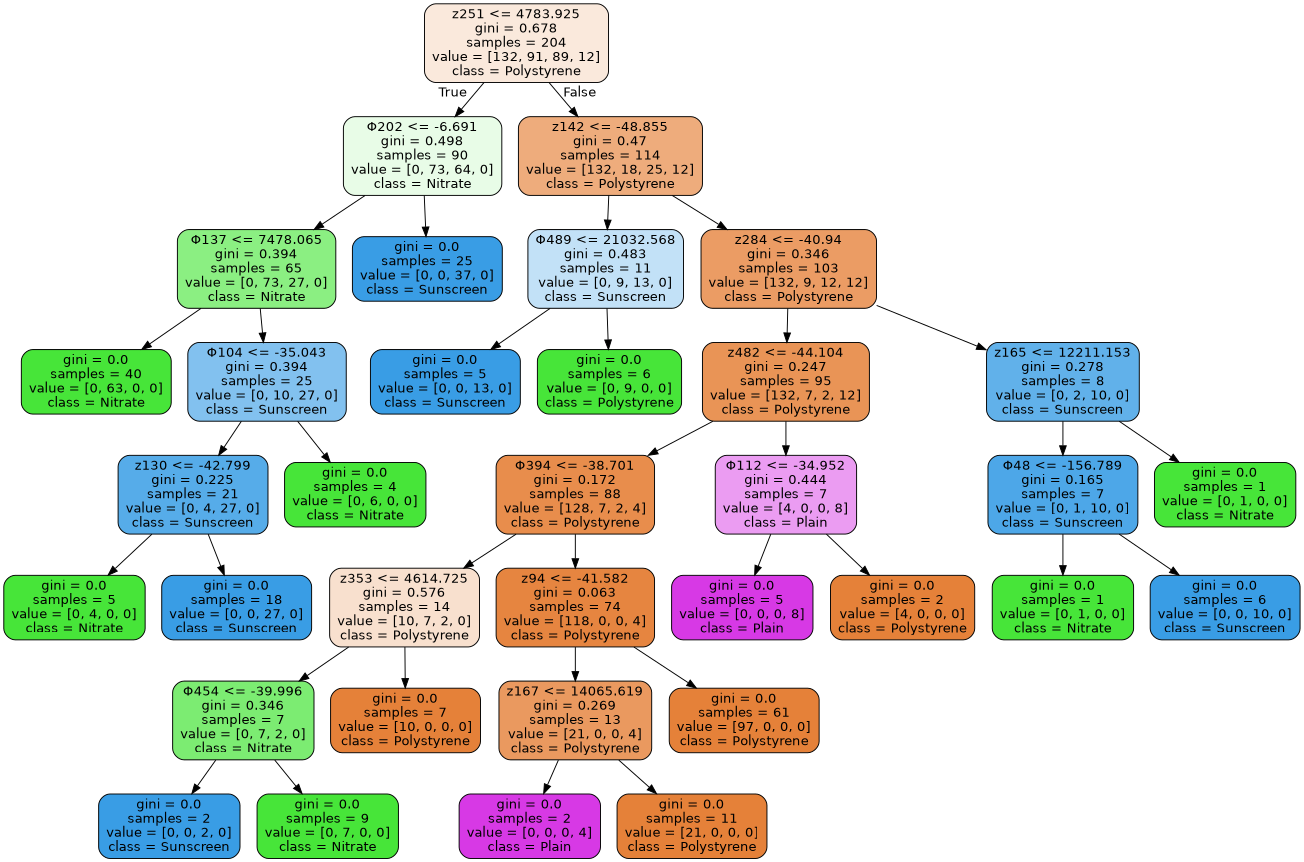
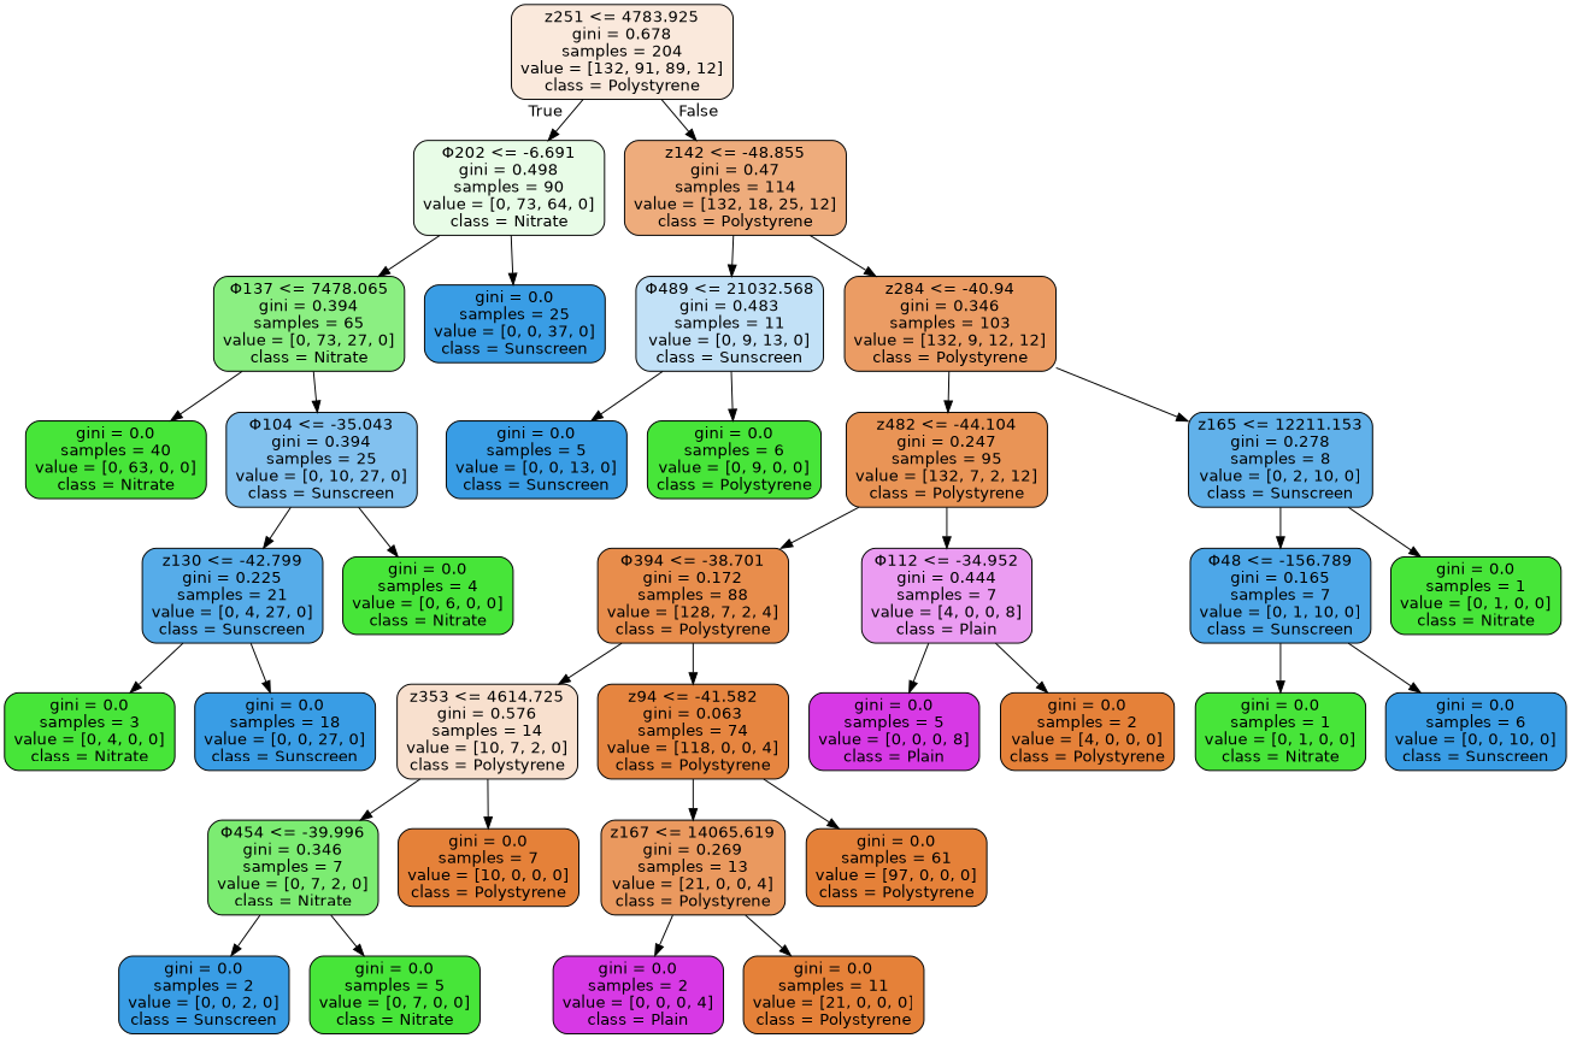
  digraph {
    node [color=black fillcolor="#47e539" fontname=helvetica shape=box style="filled, rounded"]
    edge [fontname=helvetica]
    n1 [fillcolor="#fae9dc" label="z251 <= 4783.925\ngini = 0.678\nsamples = 204\nvalue = [132, 91, 89, 12]\nclass = Polystyrene"]
    n2 [fillcolor="#e8fce7" label="Φ202 <= -6.691\ngini = 0.498\nsamples = 90\nvalue = [0, 73, 64, 0]\nclass = Nitrate"]
    n3 [fillcolor="#eeac7c" label="z142 <= -48.855\ngini = 0.47\nsamples = 114\nvalue = [132, 18, 25, 12]\nclass = Polystyrene"]
    n4 [fillcolor="#8bef82" label="Φ137 <= 7478.065\ngini = 0.394\nsamples = 65\nvalue = [0, 73, 27, 0]\nclass = Nitrate"]
    n5 [fillcolor="#399de5" label="gini = 0.0\nsamples = 25\nvalue = [0, 0, 37, 0]\nclass = Sunscreen"]
    n6 [fillcolor="#c2e1f7" label="Φ489 <= 21032.568\ngini = 0.483\nsamples = 11\nvalue = [0, 9, 13, 0]\nclass = Sunscreen"]
    n7 [fillcolor="#eb9c64" label="z284 <= -40.94\ngini = 0.346\nsamples = 103\nvalue = [132, 9, 12, 12]\nclass = Polystyrene"]
    n8 [label="gini = 0.0\nsamples = 40\nvalue = [0, 63, 0, 0]\nclass = Nitrate"]
    n9 [fillcolor="#82c1ef" label="Φ104 <= -35.043\ngini = 0.394\nsamples = 25\nvalue = [0, 10, 27, 0]\nclass = Sunscreen"]
    n10 [fillcolor="#56ace9" label="z130 <= -42.799\ngini = 0.225\nsamples = 21\nvalue = [0, 4, 27, 0]\nclass = Sunscreen"]
    n11 [label="gini = 0.0\nsamples = 4\nvalue = [0, 6, 0, 0]\nclass = Nitrate"]
-   n12 [label="gini = 0.0\nsamples = 5\nvalue = [0, 4, 0, 0]\nclass = Nitrate"]
+   n12 [label="gini = 0.0\nsamples = 3\nvalue = [0, 4, 0, 0]\nclass = Nitrate"]
    n13 [fillcolor="#399de5" label="gini = 0.0\nsamples = 18\nvalue = [0, 0, 27, 0]\nclass = Sunscreen"]
    n14 [fillcolor="#399de5" label="gini = 0.0\nsamples = 5\nvalue = [0, 0, 13, 0]\nclass = Sunscreen"]
    n15 [label="gini = 0.0\nsamples = 6\nvalue = [0, 9, 0, 0]\nclass = Polystyrene"]
    n16 [fillcolor="#e99456" label="z482 <= -44.104\ngini = 0.247\nsamples = 95\nvalue = [132, 7, 2, 12]\nclass = Polystyrene"]
    n17 [fillcolor="#61b1ea" label="z165 <= 12211.153\ngini = 0.278\nsamples = 8\nvalue = [0, 2, 10, 0]\nclass = Sunscreen"]
    n18 [fillcolor="#e88d4c" label="Φ394 <= -38.701\ngini = 0.172\nsamples = 88\nvalue = [128, 7, 2, 4]\nclass = Polystyrene"]
    n19 [fillcolor="#eb9cf2" label="Φ112 <= -34.952\ngini = 0.444\nsamples = 7\nvalue = [4, 0, 0, 8]\nclass = Plain"]
    n20 [fillcolor="#4da7e8" label="Φ48 <= -156.789\ngini = 0.165\nsamples = 7\nvalue = [0, 1, 10, 0]\nclass = Sunscreen"]
    n21 [label="gini = 0.0\nsamples = 1\nvalue = [0, 1, 0, 0]\nclass = Nitrate"]
    n22 [fillcolor="#f8e0ce" label="z353 <= 4614.725\ngini = 0.576\nsamples = 14\nvalue = [10, 7, 2, 0]\nclass = Polystyrene"]
    n23 [fillcolor="#e68540" label="z94 <= -41.582\ngini = 0.063\nsamples = 74\nvalue = [118, 0, 0, 4]\nclass = Polystyrene"]
    n24 [fillcolor="#d739e5" label="gini = 0.0\nsamples = 5\nvalue = [0, 0, 0, 8]\nclass = Plain"]
    n25 [fillcolor="#e58139" label="gini = 0.0\nsamples = 2\nvalue = [4, 0, 0, 0]\nclass = Polystyrene"]
    n26 [fillcolor="#7cec72" label="Φ454 <= -39.996\ngini = 0.346\nsamples = 7\nvalue = [0, 7, 2, 0]\nclass = Nitrate"]
    n27 [fillcolor="#e58139" label="gini = 0.0\nsamples = 7\nvalue = [10, 0, 0, 0]\nclass = Polystyrene"]
    n28 [fillcolor="#ea995f" label="z167 <= 14065.619\ngini = 0.269\nsamples = 13\nvalue = [21, 0, 0, 4]\nclass = Polystyrene"]
    n29 [fillcolor="#e58139" label="gini = 0.0\nsamples = 61\nvalue = [97, 0, 0, 0]\nclass = Polystyrene"]
    n30 [fillcolor="#399de5" label="gini = 0.0\nsamples = 2\nvalue = [0, 0, 2, 0]\nclass = Sunscreen"]
-   n31 [label="gini = 0.0\nsamples = 9\nvalue = [0, 7, 0, 0]\nclass = Nitrate"]
+   n31 [label="gini = 0.0\nsamples = 5\nvalue = [0, 7, 0, 0]\nclass = Nitrate"]
    n32 [fillcolor="#d739e5" label="gini = 0.0\nsamples = 2\nvalue = [0, 0, 0, 4]\nclass = Plain"]
    n33 [fillcolor="#e58139" label="gini = 0.0\nsamples = 11\nvalue = [21, 0, 0, 0]\nclass = Polystyrene"]
    n34 [label="gini = 0.0\nsamples = 1\nvalue = [0, 1, 0, 0]\nclass = Nitrate"]
    n35 [fillcolor="#399de5" label="gini = 0.0\nsamples = 6\nvalue = [0, 0, 10, 0]\nclass = Sunscreen"]
    n1 -> n2 [headlabel=True labelangle=45 labeldistance=2.5]
    n1 -> n3 [headlabel=False labelangle=-45 labeldistance=2.5]
    n2 -> n4
    n2 -> n5
    n3 -> n6
    n3 -> n7
    n4 -> n8
    n4 -> n9
    n6 -> n14
    n6 -> n15
    n7 -> n16
    n7 -> n17
    n9 -> n10
    n9 -> n11
    n10 -> n12
    n10 -> n13
    n16 -> n18
    n16 -> n19
    n17 -> n20
    n17 -> n21
    n18 -> n22
    n18 -> n23
    n19 -> n24
    n19 -> n25
    n20 -> n34
    n20 -> n35
    n22 -> n26
    n22 -> n27
    n23 -> n28
    n23 -> n29
    n26 -> n30
    n26 -> n31
    n28 -> n32
    n28 -> n33
  }
